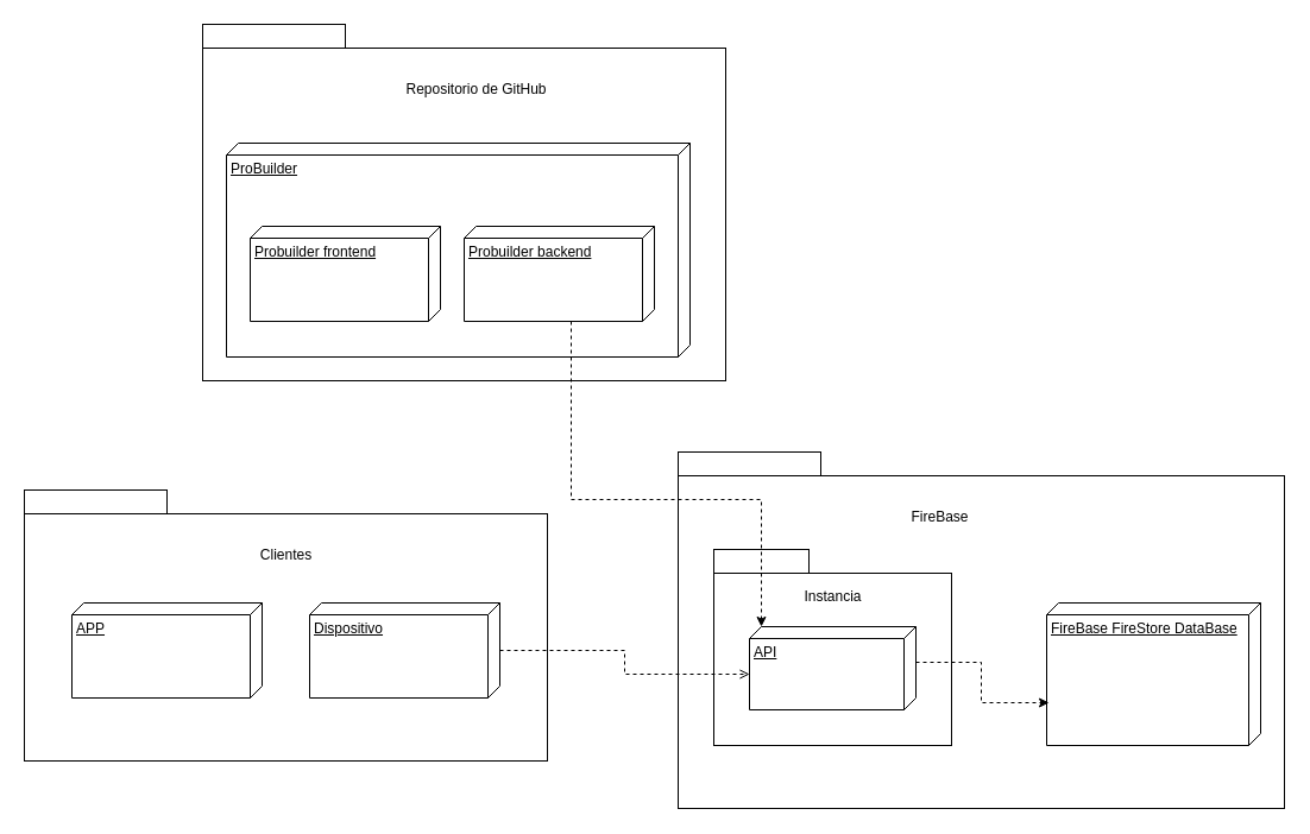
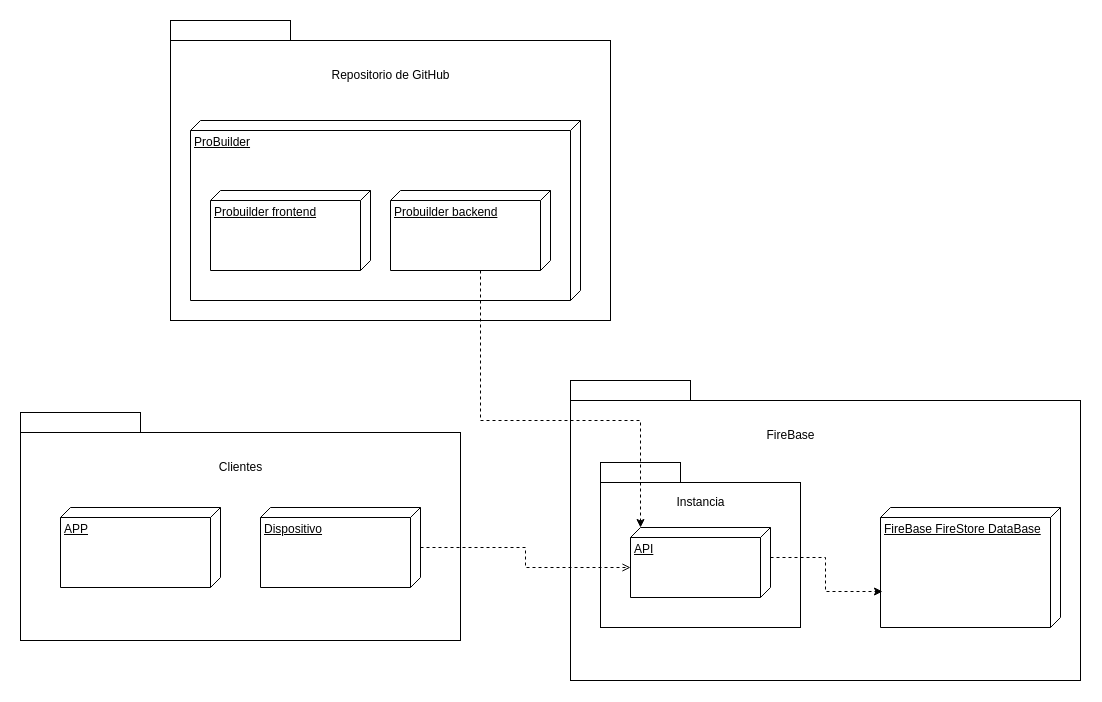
  <mxCell id="0" />
  <mxCell id="1" parent="0" />
  <mxCell id="2" value="" style="rounded=0;whiteSpace=wrap;html=1;" vertex="1" parent="1"><mxGeometry x="170" y="40" width="440" height="280" as="geometry" /></mxCell>
- <mxCell id="3" value="Repositorio de GitHub" style="text;html=1;align=center;verticalAlign=middle;resizable=0;points=[];autosize=1;strokeColor=none;fillColor=none;" vertex="1" parent="1"><mxGeometry x="330" y="60" width="140" height="30" as="geometry" /></mxCell>
+ <mxCell id="3" value="Repositorio de GitHub" style="text;html=1;align=center;verticalAlign=middle;resizable=0;points=[];autosize=1;strokeColor=none;fillColor=none;" vertex="1" parent="1"><mxGeometry x="320" y="60" width="140" height="30" as="geometry" /></mxCell>
  <mxCell id="4" value="ProBuilder" style="verticalAlign=top;align=left;spacingTop=8;spacingLeft=2;spacingRight=12;shape=cube;size=10;direction=south;fontStyle=4;html=1;whiteSpace=wrap;" vertex="1" parent="1"><mxGeometry x="190" y="120" width="390" height="180" as="geometry" /></mxCell>
  <mxCell id="5" value="Probuilder backend" style="verticalAlign=top;align=left;spacingTop=8;spacingLeft=2;spacingRight=12;shape=cube;size=10;direction=south;fontStyle=4;html=1;whiteSpace=wrap;" vertex="1" parent="1"><mxGeometry x="390" y="190" width="160" height="80" as="geometry" /></mxCell>
  <mxCell id="6" value="Probuilder frontend" style="verticalAlign=top;align=left;spacingTop=8;spacingLeft=2;spacingRight=12;shape=cube;size=10;direction=south;fontStyle=4;html=1;whiteSpace=wrap;" vertex="1" parent="1"><mxGeometry x="210" y="190" width="160" height="80" as="geometry" /></mxCell>
  <mxCell id="7" value="" style="rounded=0;whiteSpace=wrap;html=1;" vertex="1" parent="1"><mxGeometry x="170" y="20" width="120" height="20" as="geometry" /></mxCell>
  <mxCell id="8" value="" style="rounded=0;whiteSpace=wrap;html=1;" vertex="1" parent="1"><mxGeometry x="570" y="400" width="510" height="280" as="geometry" /></mxCell>
  <mxCell id="9" value="" style="rounded=0;whiteSpace=wrap;html=1;" vertex="1" parent="1"><mxGeometry x="570" y="380" width="120" height="20" as="geometry" /></mxCell>
  <mxCell id="10" value="FireBase" style="text;html=1;align=center;verticalAlign=middle;resizable=0;points=[];autosize=1;strokeColor=none;fillColor=none;" vertex="1" parent="1"><mxGeometry x="755" y="420" width="70" height="30" as="geometry" /></mxCell>
  <mxCell id="11" value="" style="rounded=0;whiteSpace=wrap;html=1;" vertex="1" parent="1"><mxGeometry x="600" y="482" width="200" height="145" as="geometry" /></mxCell>
  <mxCell id="12" value="Instancia" style="text;html=1;align=center;verticalAlign=middle;resizable=0;points=[];autosize=1;strokeColor=none;fillColor=none;" vertex="1" parent="1"><mxGeometry x="665" y="487" width="70" height="30" as="geometry" /></mxCell>
  <mxCell id="13" value="" style="rounded=0;whiteSpace=wrap;html=1;" vertex="1" parent="1"><mxGeometry x="600" y="462" width="80" height="20" as="geometry" /></mxCell>
  <mxCell id="14" value="API" style="verticalAlign=top;align=left;spacingTop=8;spacingLeft=2;spacingRight=12;shape=cube;size=10;direction=south;fontStyle=4;html=1;whiteSpace=wrap;" vertex="1" parent="1"><mxGeometry x="630" y="527" width="140" height="70" as="geometry" /></mxCell>
  <mxCell id="15" value="FireBase FireStore DataBase" style="verticalAlign=top;align=left;spacingTop=8;spacingLeft=2;spacingRight=12;shape=cube;size=10;direction=south;fontStyle=4;html=1;whiteSpace=wrap;" vertex="1" parent="1"><mxGeometry x="880" y="507" width="180" height="120" as="geometry" /></mxCell>
  <mxCell id="16" style="edgeStyle=orthogonalEdgeStyle;rounded=0;orthogonalLoop=1;jettySize=auto;html=1;entryX=0.7;entryY=0.989;entryDx=0;entryDy=0;entryPerimeter=0;exitX=0;exitY=0;exitDx=30;exitDy=0;exitPerimeter=0;dashed=1;" edge="1" parent="1" source="14" target="15"><mxGeometry relative="1" as="geometry" /></mxCell>
  <mxCell id="17" value="" style="endArrow=classic;html=1;rounded=0;exitX=0;exitY=0;exitDx=80;exitDy=85;exitPerimeter=0;entryX=0;entryY=0;entryDx=0;entryDy=130;entryPerimeter=0;dashed=1;" edge="1" parent="1" target="14"><mxGeometry width="50" height="50" relative="1" as="geometry"><mxPoint x="480" y="270" as="sourcePoint" /><mxPoint x="655" y="527" as="targetPoint" /><Array as="points"><mxPoint x="480" y="420" /><mxPoint x="640" y="420" /></Array></mxGeometry></mxCell>
  <mxCell id="18" value="" style="rounded=0;whiteSpace=wrap;html=1;" vertex="1" parent="1"><mxGeometry x="20" y="432" width="440" height="208" as="geometry" /></mxCell>
  <mxCell id="19" value="Clientes" style="text;html=1;align=center;verticalAlign=middle;resizable=0;points=[];autosize=1;strokeColor=none;fillColor=none;" vertex="1" parent="1"><mxGeometry x="205" y="452" width="70" height="30" as="geometry" /></mxCell>
  <mxCell id="20" value="APP" style="verticalAlign=top;align=left;spacingTop=8;spacingLeft=2;spacingRight=12;shape=cube;size=10;direction=south;fontStyle=4;html=1;whiteSpace=wrap;" vertex="1" parent="1"><mxGeometry x="60" y="507" width="160" height="80" as="geometry" /></mxCell>
  <mxCell id="21" value="Dispositivo" style="verticalAlign=top;align=left;spacingTop=8;spacingLeft=2;spacingRight=12;shape=cube;size=10;direction=south;fontStyle=4;html=1;whiteSpace=wrap;" vertex="1" parent="1"><mxGeometry x="260" y="507" width="160" height="80" as="geometry" /></mxCell>
  <mxCell id="22" value="" style="rounded=0;whiteSpace=wrap;html=1;" vertex="1" parent="1"><mxGeometry x="20" y="412" width="120" height="20" as="geometry" /></mxCell>
  <mxCell id="23" style="edgeStyle=orthogonalEdgeStyle;rounded=0;orthogonalLoop=1;jettySize=auto;html=1;entryX=0;entryY=0;entryDx=40;entryDy=140;entryPerimeter=0;dashed=1;endArrow=open;" edge="1" parent="1" source="21" target="14"><mxGeometry relative="1" as="geometry" /></mxCell>
